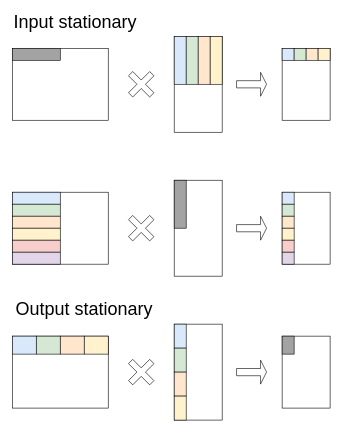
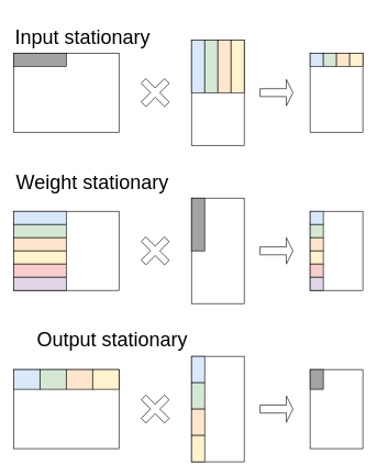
  <mxCell id="0" />
  <mxCell id="1" parent="0" />
  <mxCell id="2" value="" style="rounded=0;whiteSpace=wrap;html=1;" vertex="1" parent="1"><mxGeometry x="20" y="80" width="160" height="120" as="geometry" /></mxCell>
  <mxCell id="3" value="" style="shape=cross;whiteSpace=wrap;html=1;rotation=45;" vertex="1" parent="1"><mxGeometry x="210" y="115" width="50" height="50" as="geometry" /></mxCell>
  <mxCell id="4" value="" style="rounded=0;whiteSpace=wrap;html=1;" vertex="1" parent="1"><mxGeometry x="290" y="60" width="80" height="160" as="geometry" /></mxCell>
  <mxCell id="5" value="" style="shape=singleArrow;whiteSpace=wrap;html=1;" vertex="1" parent="1"><mxGeometry x="394" y="120" width="50" height="40" as="geometry" /></mxCell>
  <mxCell id="6" value="" style="rounded=0;whiteSpace=wrap;html=1;" vertex="1" parent="1"><mxGeometry x="470" y="80" width="80" height="120" as="geometry" /></mxCell>
  <mxCell id="7" value="" style="rounded=0;whiteSpace=wrap;html=1;" vertex="1" parent="1"><mxGeometry x="20" y="320" width="160" height="120" as="geometry" /></mxCell>
  <mxCell id="8" value="" style="shape=cross;whiteSpace=wrap;html=1;rotation=45;" vertex="1" parent="1"><mxGeometry x="210" y="355" width="50" height="50" as="geometry" /></mxCell>
  <mxCell id="9" value="" style="rounded=0;whiteSpace=wrap;html=1;" vertex="1" parent="1"><mxGeometry x="290" y="300" width="80" height="160" as="geometry" /></mxCell>
  <mxCell id="10" value="" style="shape=singleArrow;whiteSpace=wrap;html=1;" vertex="1" parent="1"><mxGeometry x="394" y="360" width="50" height="40" as="geometry" /></mxCell>
  <mxCell id="11" value="" style="rounded=0;whiteSpace=wrap;html=1;" vertex="1" parent="1"><mxGeometry x="470" y="320" width="80" height="120" as="geometry" /></mxCell>
  <mxCell id="12" value="" style="rounded=0;whiteSpace=wrap;html=1;" vertex="1" parent="1"><mxGeometry x="20" y="560" width="160" height="120" as="geometry" /></mxCell>
  <mxCell id="13" value="" style="shape=cross;whiteSpace=wrap;html=1;rotation=45;" vertex="1" parent="1"><mxGeometry x="210" y="595" width="50" height="50" as="geometry" /></mxCell>
  <mxCell id="14" value="" style="rounded=0;whiteSpace=wrap;html=1;" vertex="1" parent="1"><mxGeometry x="290" y="540" width="80" height="160" as="geometry" /></mxCell>
  <mxCell id="15" value="" style="shape=singleArrow;whiteSpace=wrap;html=1;" vertex="1" parent="1"><mxGeometry x="394" y="600" width="50" height="40" as="geometry" /></mxCell>
  <mxCell id="16" value="" style="rounded=0;whiteSpace=wrap;html=1;" vertex="1" parent="1"><mxGeometry x="470" y="560" width="80" height="120" as="geometry" /></mxCell>
- <mxCell id="17" value="&lt;font style=&quot;font-size: 30px;&quot;&gt;Input stationary&lt;/font&gt;" style="text;html=1;align=center;verticalAlign=middle;whiteSpace=wrap;rounded=0;" vertex="1" parent="1"><mxGeometry x="20" width="210" height="30" as="geometry" y="20" /></mxCell>
- <mxCell id="19" value="&lt;font style=&quot;font-size: 30px;&quot;&gt;Output stationary&lt;/font&gt;" style="text;html=1;align=center;verticalAlign=middle;whiteSpace=wrap;rounded=0;" vertex="1" parent="1"><mxGeometry x="20" y="500" width="240" height="30" as="geometry" /></mxCell>
+ <mxCell id="17" value="&lt;font style=&quot;font-size: 30px;&quot;&gt;Input stationary&lt;/font&gt;" style="text;html=1;align=center;verticalAlign=middle;whiteSpace=wrap;rounded=0;" vertex="1" parent="1"><mxGeometry x="20" y="40" width="210" height="30" as="geometry" /></mxCell>
+ <mxCell id="18" value="&lt;font style=&quot;font-size: 30px;&quot;&gt;Weight stationary&lt;/font&gt;" style="text;html=1;align=center;verticalAlign=middle;whiteSpace=wrap;rounded=0;" vertex="1" parent="1"><mxGeometry x="20" y="260" width="240" height="30" as="geometry" /></mxCell>
+ <mxCell id="19" value="&lt;font style=&quot;font-size: 30px;&quot;&gt;Output stationary&lt;/font&gt;" style="text;html=1;align=center;verticalAlign=middle;whiteSpace=wrap;rounded=0;" vertex="1" parent="1"><mxGeometry x="50" y="500" width="240" height="30" as="geometry" /></mxCell>
  <mxCell id="20" value="" style="rounded=0;whiteSpace=wrap;html=1;fillColor=#A3A3A3;fontColor=#333333;strokeColor=#000000;" vertex="1" parent="1"><mxGeometry x="20" y="80" width="80" height="20" as="geometry" /></mxCell>
  <mxCell id="21" value="" style="rounded=0;whiteSpace=wrap;html=1;fillColor=#dae8fc;strokeColor=#000000;" vertex="1" parent="1"><mxGeometry x="290" y="60" width="20" height="80" as="geometry" /></mxCell>
  <mxCell id="22" value="" style="rounded=0;whiteSpace=wrap;html=1;fillColor=#d5e8d4;strokeColor=#000000;" vertex="1" parent="1"><mxGeometry x="310" y="60" width="20" height="80" as="geometry" /></mxCell>
  <mxCell id="23" value="" style="rounded=0;whiteSpace=wrap;html=1;fillColor=#ffe6cc;strokeColor=#000000;" vertex="1" parent="1"><mxGeometry x="330" y="60" width="20" height="80" as="geometry" /></mxCell>
  <mxCell id="24" value="" style="rounded=0;whiteSpace=wrap;html=1;fillColor=#fff2cc;strokeColor=#000000;" vertex="1" parent="1"><mxGeometry x="350" y="60" width="20" height="80" as="geometry" /></mxCell>
  <mxCell id="25" value="" style="rounded=0;whiteSpace=wrap;html=1;fillColor=#dae8fc;strokeColor=#000000;" vertex="1" parent="1"><mxGeometry x="470" y="80" width="20" height="20" as="geometry" /></mxCell>
  <mxCell id="26" value="" style="rounded=0;whiteSpace=wrap;html=1;fillColor=#d5e8d4;strokeColor=#000000;" vertex="1" parent="1"><mxGeometry x="490" y="80" width="20" height="20" as="geometry" /></mxCell>
  <mxCell id="27" value="" style="rounded=0;whiteSpace=wrap;html=1;fillColor=#ffe6cc;strokeColor=#000000;" vertex="1" parent="1"><mxGeometry x="510" y="80" width="20" height="20" as="geometry" /></mxCell>
  <mxCell id="28" value="" style="rounded=0;whiteSpace=wrap;html=1;fillColor=#fff2cc;strokeColor=#000000;" vertex="1" parent="1"><mxGeometry x="530" y="80" width="20" height="20" as="geometry" /></mxCell>
  <mxCell id="29" value="" style="rounded=0;whiteSpace=wrap;html=1;fillColor=#dae8fc;strokeColor=#000000;" vertex="1" parent="1"><mxGeometry x="20" y="320" width="80" height="20" as="geometry" /></mxCell>
  <mxCell id="30" value="" style="rounded=0;whiteSpace=wrap;html=1;fillColor=#d5e8d4;strokeColor=#000000;" vertex="1" parent="1"><mxGeometry x="20" y="340" width="80" height="20" as="geometry" /></mxCell>
  <mxCell id="31" value="" style="rounded=0;whiteSpace=wrap;html=1;fillColor=#ffe6cc;strokeColor=#000000;" vertex="1" parent="1"><mxGeometry x="20" y="360" width="80" height="20" as="geometry" /></mxCell>
  <mxCell id="32" value="" style="rounded=0;whiteSpace=wrap;html=1;fillColor=#fff2cc;strokeColor=#000000;" vertex="1" parent="1"><mxGeometry x="20" y="380" width="80" height="20" as="geometry" /></mxCell>
  <mxCell id="33" value="" style="rounded=0;whiteSpace=wrap;html=1;fillColor=#f8cecc;strokeColor=#000000;" vertex="1" parent="1"><mxGeometry x="20" y="400" width="80" height="20" as="geometry" /></mxCell>
  <mxCell id="34" value="" style="rounded=0;whiteSpace=wrap;html=1;fillColor=#e1d5e7;strokeColor=#000000;" vertex="1" parent="1"><mxGeometry x="20" y="420" width="80" height="20" as="geometry" /></mxCell>
  <mxCell id="35" value="" style="rounded=0;whiteSpace=wrap;html=1;fillColor=#dae8fc;strokeColor=default;" vertex="1" parent="1"><mxGeometry x="470" y="320" width="20" height="20" as="geometry" /></mxCell>
  <mxCell id="36" value="" style="rounded=0;whiteSpace=wrap;html=1;fillColor=#d5e8d4;strokeColor=default;" vertex="1" parent="1"><mxGeometry x="470" y="340" width="20" height="20" as="geometry" /></mxCell>
  <mxCell id="37" value="" style="rounded=0;whiteSpace=wrap;html=1;fillColor=#ffe6cc;strokeColor=default;" vertex="1" parent="1"><mxGeometry x="470" y="360" width="20" height="20" as="geometry" /></mxCell>
  <mxCell id="38" value="" style="rounded=0;whiteSpace=wrap;html=1;fillColor=#fff2cc;strokeColor=default;" vertex="1" parent="1"><mxGeometry x="470" y="380" width="20" height="20" as="geometry" /></mxCell>
  <mxCell id="39" value="" style="rounded=0;whiteSpace=wrap;html=1;fillColor=#f8cecc;strokeColor=default;" vertex="1" parent="1"><mxGeometry x="470" y="400" width="20" height="20" as="geometry" /></mxCell>
  <mxCell id="40" value="" style="rounded=0;whiteSpace=wrap;html=1;fillColor=#e1d5e7;strokeColor=default;" vertex="1" parent="1"><mxGeometry x="470" y="420" width="20" height="20" as="geometry" /></mxCell>
  <mxCell id="41" value="" style="rounded=0;whiteSpace=wrap;html=1;fillColor=#dae8fc;strokeColor=default;" vertex="1" parent="1"><mxGeometry x="20" y="560" width="40" height="30" as="geometry" /></mxCell>
  <mxCell id="42" value="" style="rounded=0;whiteSpace=wrap;html=1;fillColor=#d5e8d4;strokeColor=default;" vertex="1" parent="1"><mxGeometry x="60" y="560" width="40" height="30" as="geometry" /></mxCell>
  <mxCell id="43" value="" style="rounded=0;whiteSpace=wrap;html=1;fillColor=#ffe6cc;strokeColor=default;" vertex="1" parent="1"><mxGeometry x="100" y="560" width="40" height="30" as="geometry" /></mxCell>
  <mxCell id="44" value="" style="rounded=0;whiteSpace=wrap;html=1;fillColor=#fff2cc;strokeColor=default;" vertex="1" parent="1"><mxGeometry x="140" y="560" width="40" height="30" as="geometry" /></mxCell>
  <mxCell id="45" value="" style="rounded=0;whiteSpace=wrap;html=1;fillColor=#dae8fc;strokeColor=default;" vertex="1" parent="1"><mxGeometry x="290" y="540" width="20" height="40" as="geometry" /></mxCell>
  <mxCell id="46" value="" style="rounded=0;whiteSpace=wrap;html=1;fillColor=#d5e8d4;strokeColor=default;" vertex="1" parent="1"><mxGeometry x="290" y="580" width="20" height="40" as="geometry" /></mxCell>
  <mxCell id="47" value="" style="rounded=0;whiteSpace=wrap;html=1;fillColor=#ffe6cc;strokeColor=default;" vertex="1" parent="1"><mxGeometry x="290" y="620" width="20" height="40" as="geometry" /></mxCell>
  <mxCell id="48" value="" style="rounded=0;whiteSpace=wrap;html=1;fillColor=#fff2cc;strokeColor=default;" vertex="1" parent="1"><mxGeometry x="290" y="660" width="20" height="40" as="geometry" /></mxCell>
  <mxCell id="49" value="" style="rounded=0;whiteSpace=wrap;html=1;fillColor=#A3A3A3;fontColor=#333333;strokeColor=#000000;" vertex="1" parent="1"><mxGeometry x="290" y="300" width="20" height="80" as="geometry" /></mxCell>
  <mxCell id="50" value="" style="rounded=0;whiteSpace=wrap;html=1;fillColor=#A3A3A3;fontColor=#333333;strokeColor=#000000;" vertex="1" parent="1"><mxGeometry x="470" y="560" width="20" height="30" as="geometry" /></mxCell>
